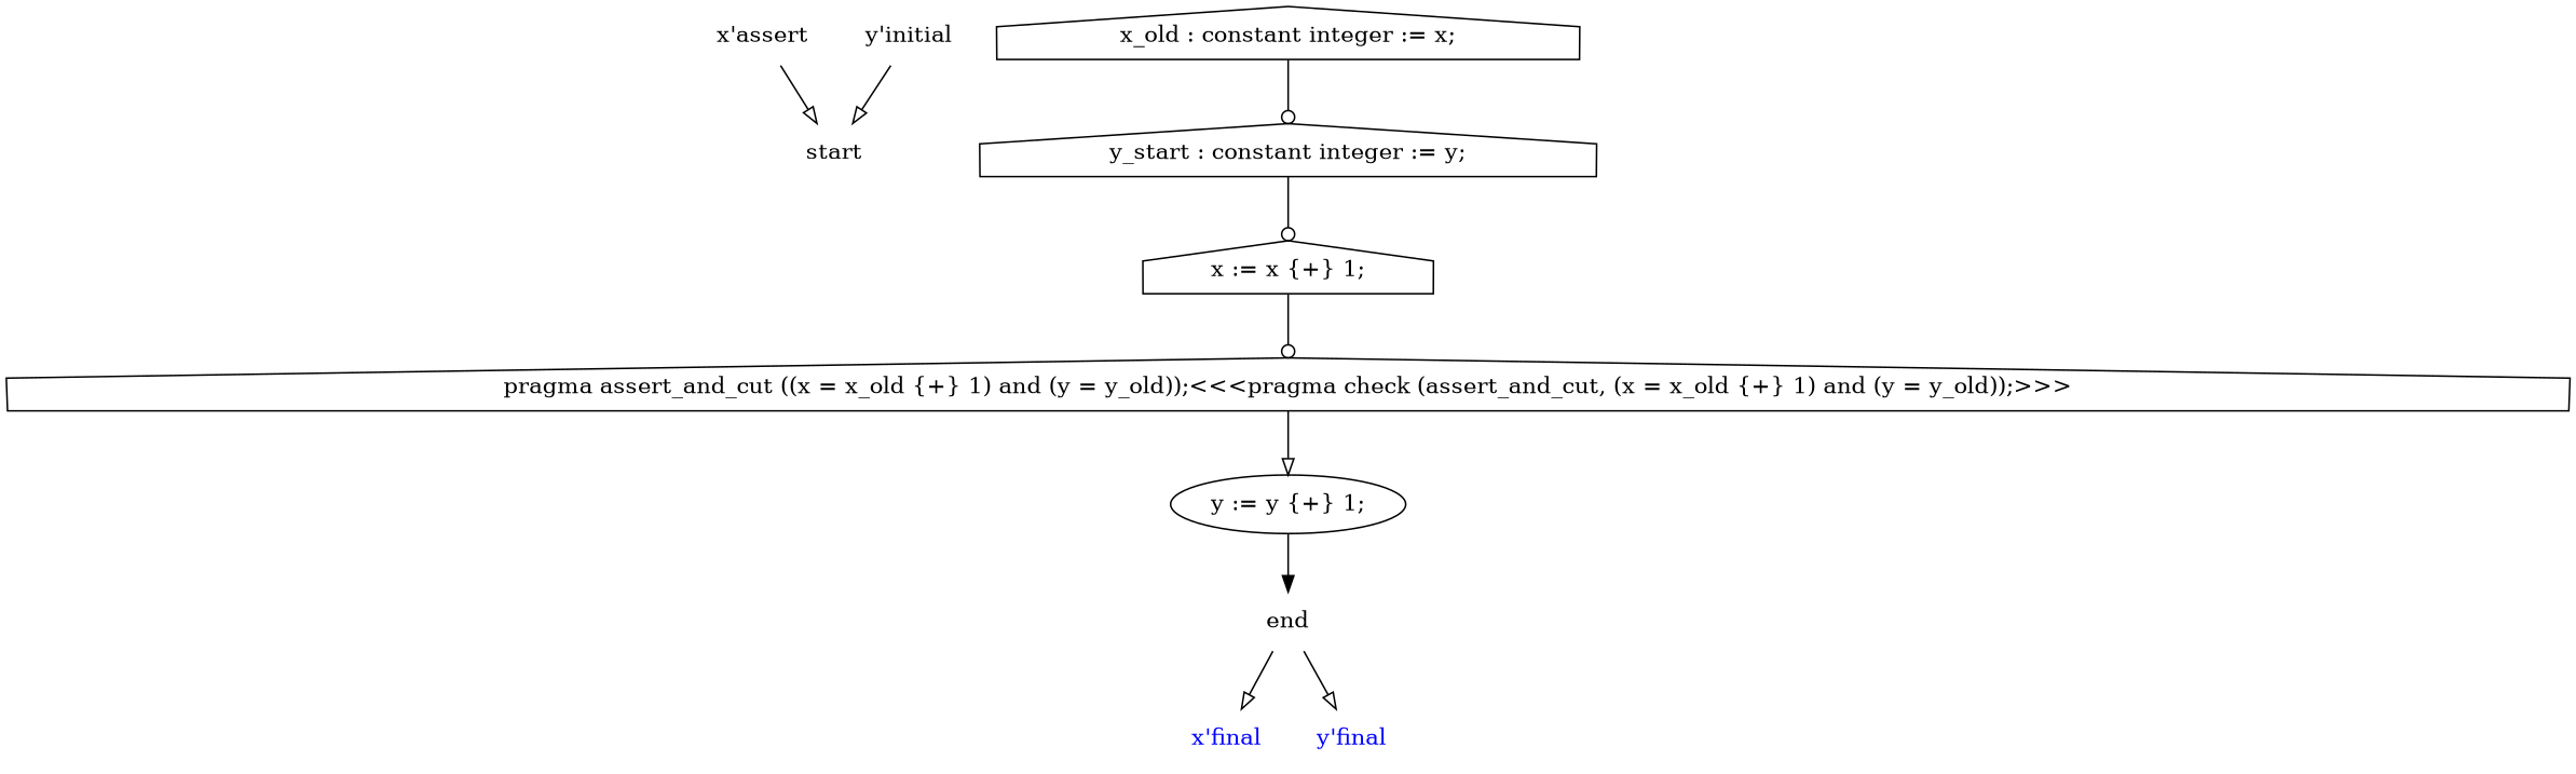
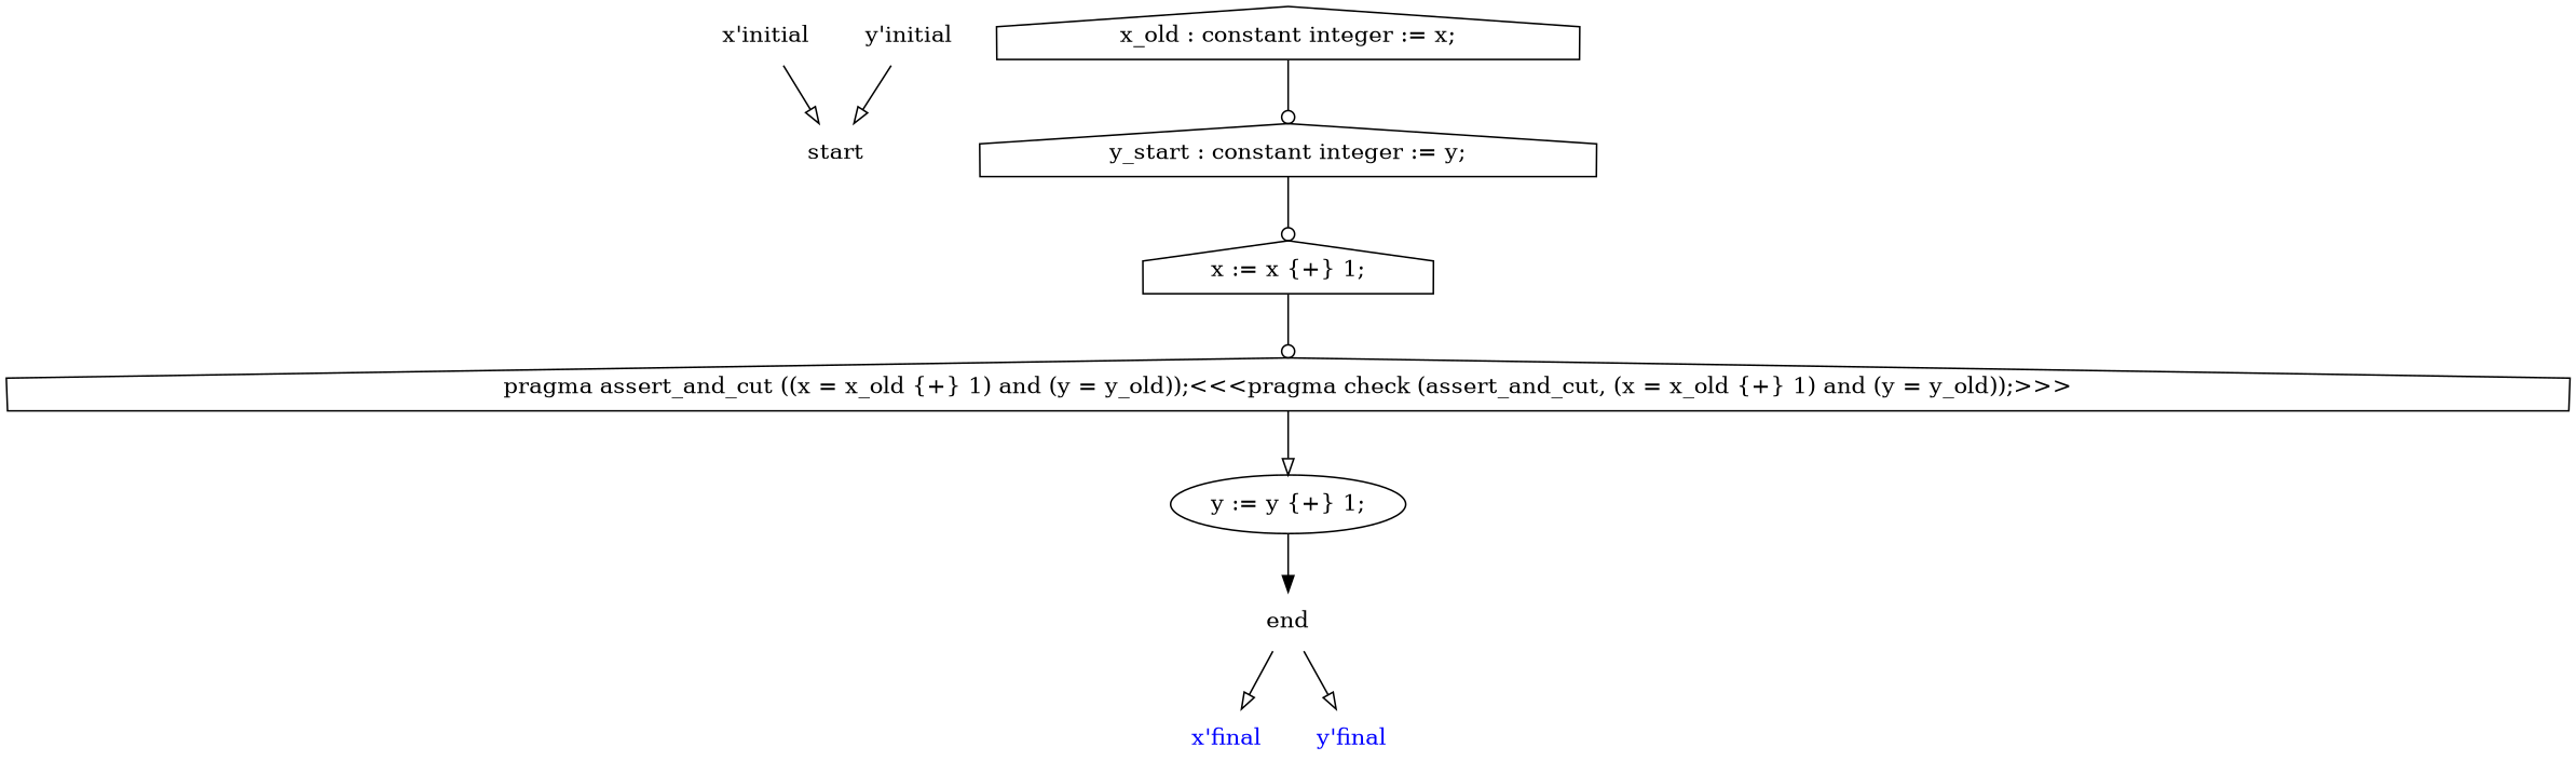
  digraph {
    splines=True
    node [shape=plaintext]
    edge [arrowType=normal arrowhead=onormal]
    n1 [label=start]
    n2 [label="x_old : constant integer := x;" shape=house]
    n3 [label="y_start : constant integer := y;" shape=house]
    n4 [label=end]
    n5 [fontcolor=blue label="x'final"]
    n6 [fontcolor=blue label="y'final"]
-   n7 [label="x'assert"]
+   n7 [label="x'initial"]
    n8 [label="y'initial"]
    n9 [label="x := x {+} 1;" shape=house]
    n10 [label="pragma assert_and_cut ((x = x_old {+} 1) and (y = y_old));<<<pragma check (assert_and_cut, (x = x_old {+} 1) and (y = y_old));>>>" shape=house]
    n11 [label="y := y {+} 1;" shape=ellipse]
    n2 -> n3 [arrowhead=odot]
    n3 -> n9 [arrowhead=odot]
    n4 -> n5
    n4 -> n6
    n7 -> n1
    n8 -> n1
    n9 -> n10 [arrowhead=odot]
    n10 -> n11
    n11 -> n4 [arrowhead=normal]
  }
